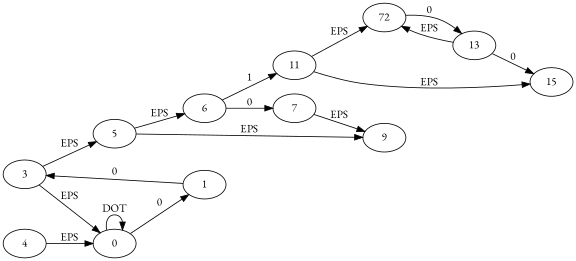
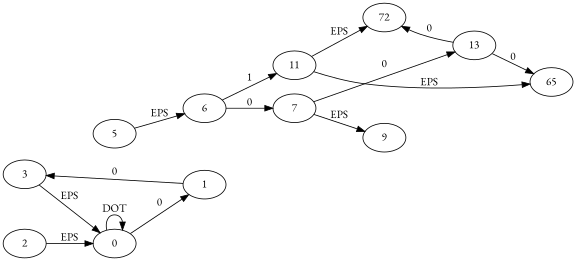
  digraph {
    fontname="EB Garamond"
    rankdir=LR
    node [fontname="EB Garamond"]
    edge [fontname="EB Garamond"]
    n1 [label=72]
    13
-   15
+   15 [label=65]
    1
    3
    0
    5
    6
    9
    11
    7
-   4
-   n1 -> 13 [label=0]
-   13 -> n1 [label=EPS]
+   4 [label=2]
+   7 -> 13 [label=0]
+   13 -> n1 [label=0]
    13 -> 15 [label=0]
    1 -> 3 [label=0]
    3 -> 0 [label=EPS]
-   3 -> 5 [label=EPS]
    0 -> 1 [label=0]
    0 -> 0 [label=DOT]
    5 -> 6 [label=EPS]
-   5 -> 9 [label=EPS]
    6 -> 11 [label=1]
    6 -> 7 [label=0]
    11 -> n1 [label=EPS]
    11 -> 15 [label=EPS]
    7 -> 9 [label=EPS]
    4 -> 0 [label=EPS]
  }
